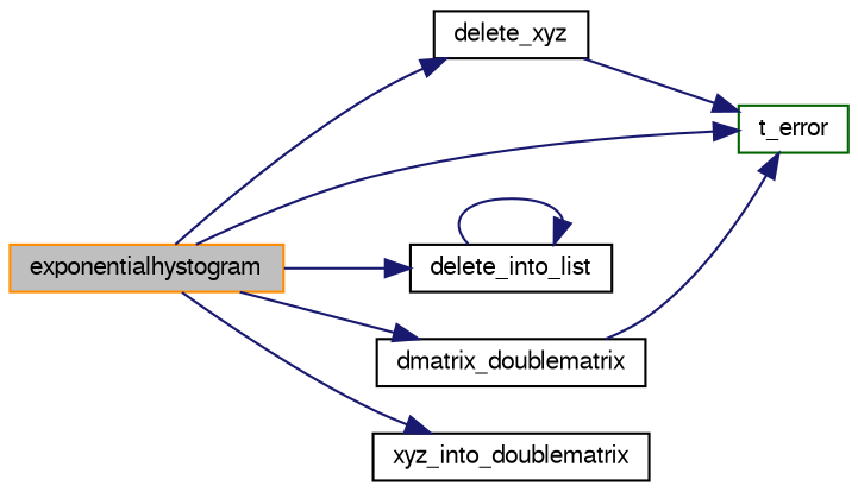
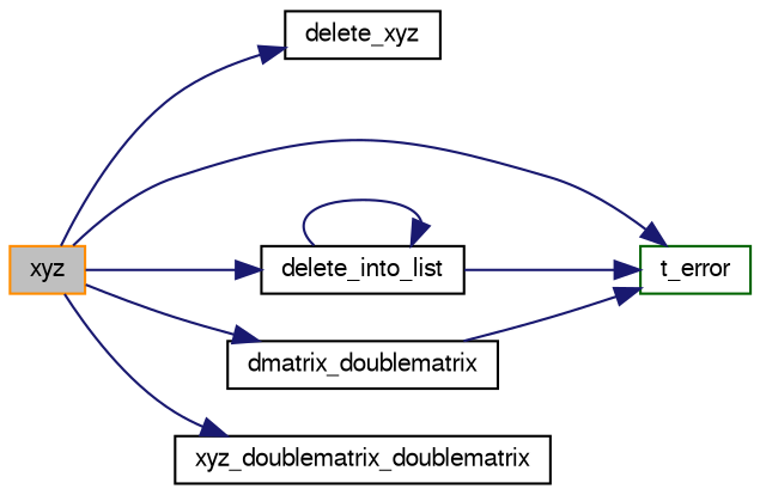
  digraph {
    rankdir=LR
    node [color=black fontname=FreeSans fontsize=10 shape=record]
    edge [color=midnightblue fontname=FreeSans fontsize=10 labelfontname=FreeSans labelfontsize=10 style=solid]
-   n1 [color=darkorange fillcolor=grey75 fontcolor=black height=0.2 label=exponentialhystogram style=filled width=0.4]
+   n1 [color=darkorange fillcolor=grey75 fontcolor=black height=0.2 label=xyz style=filled width=0.4]
    n2 [height=0.2 label=delete_xyz width=0.4]
    n3 [color=darkgreen height=0.2 label=t_error width=0.4]
    n4 [height=0.2 label=delete_into_list width=0.4]
    n5 [height=0.2 label=dmatrix_doublematrix width=0.4]
-   n6 [height=0.2 label=xyz_into_doublematrix width=0.4]
+   n6 [height=0.2 label=xyz_doublematrix_doublematrix width=0.4]
    n1 -> n2
    n1 -> n3
    n1 -> n4
    n1 -> n5
    n1 -> n6
-   n2 -> n3
+   n4 -> n3
    n4 -> n4
    n5 -> n3
  }
